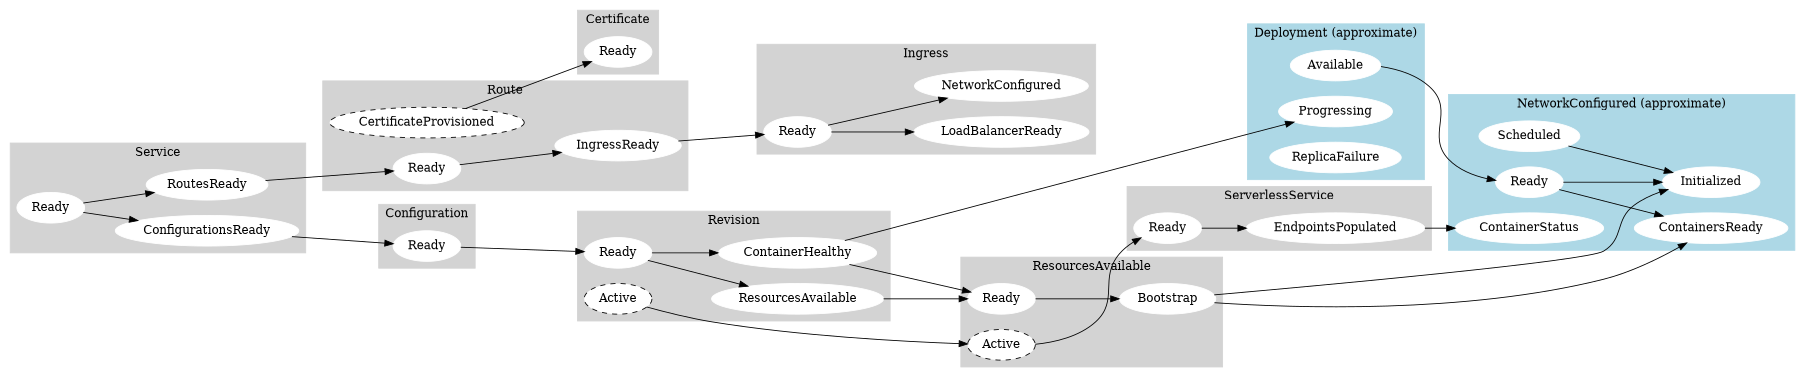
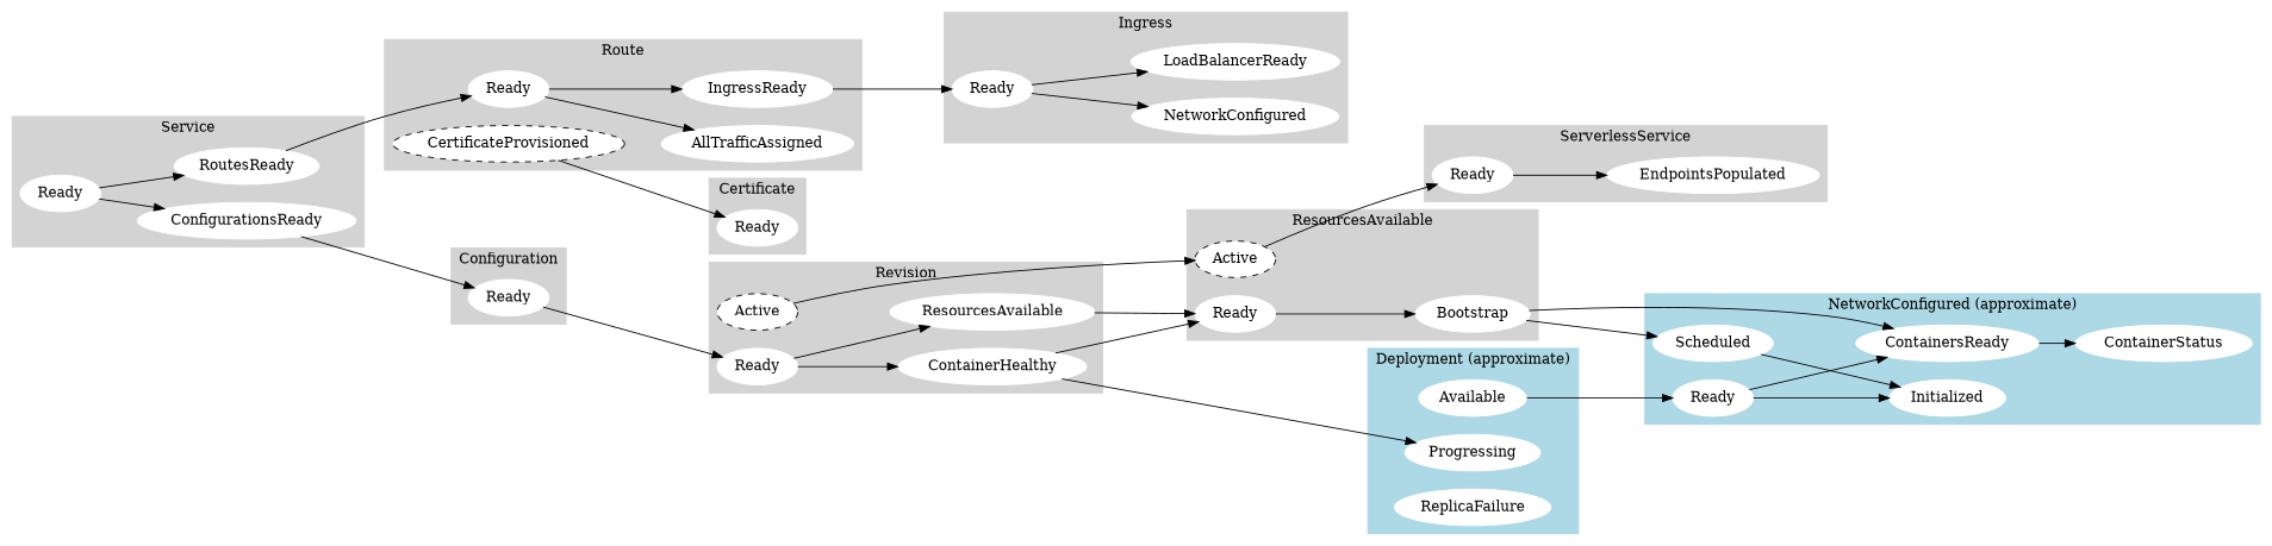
  digraph {
    color=lightgrey
    rankdir=LR
    style=filled
    node [color=white style=filled]
    n1 [label=Ready]
    n2 [label=ConfigurationsReady]
    n3 [label=RoutesReady]
    n4 [label=Ready]
+   n5 [label=AllTrafficAssigned]
    n6 [label=IngressReady]
    n7 [color=black fillcolor=white label=CertificateProvisioned style="filled,dashed"]
    n8 [label=Ready]
    n9 [label=Ready]
    n10 [label=ResourcesAvailable]
    n11 [label=ContainerHealthy]
    n12 [color=black fillcolor=white label=Active style="filled,dashed"]
    n13 [label=Ready]
    n14 [label=NetworkConfigured]
    n15 [label=LoadBalancerReady]
    n16 [label=Ready]
    n17 [label=Bootstrap]
    n18 [color=black fillcolor=white label=Active style="filled,dashed"]
    n19 [label=Ready]
    n20 [label=Ready]
    n21 [label=EndpointsPopulated]
    n22 [label=Ready]
    n23 [label=Initialized]
    n24 [label=ContainersReady]
    n25 [label=Scheduled]
    n26 [label=ContainerStatus]
    n27 [label=Available]
    n28 [label=Progressing]
    n29 [label=ReplicaFailure]
    subgraph cluster_1 {
      label=Service
      n1
      n2
      n3
    }
    subgraph cluster_2 {
      label=Route
      n4
+     n5
      n6
      n7
    }
    subgraph cluster_3 {
      label=Configuration
      n8
    }
    subgraph cluster_4 {
      label=Revision
      n9
      n10
      n11
      n12
    }
    subgraph cluster_5 {
      label=Ingress
      n13
      n14
      n15
    }
    subgraph cluster_6 {
      label=ResourcesAvailable
      n16
      n17
      n18
    }
    subgraph cluster_7 {
      label=Certificate
      n19
    }
    subgraph cluster_8 {
      label=ServerlessService
      n20
      n21
    }
    subgraph cluster_9 {
      color=lightblue
      label="NetworkConfigured (approximate)"
      n22
      n23
      n24
      n25
      n26
    }
    subgraph cluster_10 {
      color=lightblue
      label="Deployment (approximate)"
      n27
      n28
      n29
    }
    n1 -> n2
    n1 -> n3
    n2 -> n8
    n3 -> n4
+   n4 -> n5
    n4 -> n6
    n6 -> n13
    n7 -> n19
    n8 -> n9
    n9 -> n10
    n9 -> n11
    n10 -> n16
    n11 -> n16
    n11 -> n28
    n12 -> n18
    n13 -> n14
    n13 -> n15
    n16 -> n17
    n17 -> n24
-   n17 -> n23
+   n17 -> n25
    n18 -> n20
    n20 -> n21
    n22 -> n23
    n22 -> n24
-   n21 -> n26
+   n24 -> n26
    n25 -> n23
    n27 -> n22
  }
